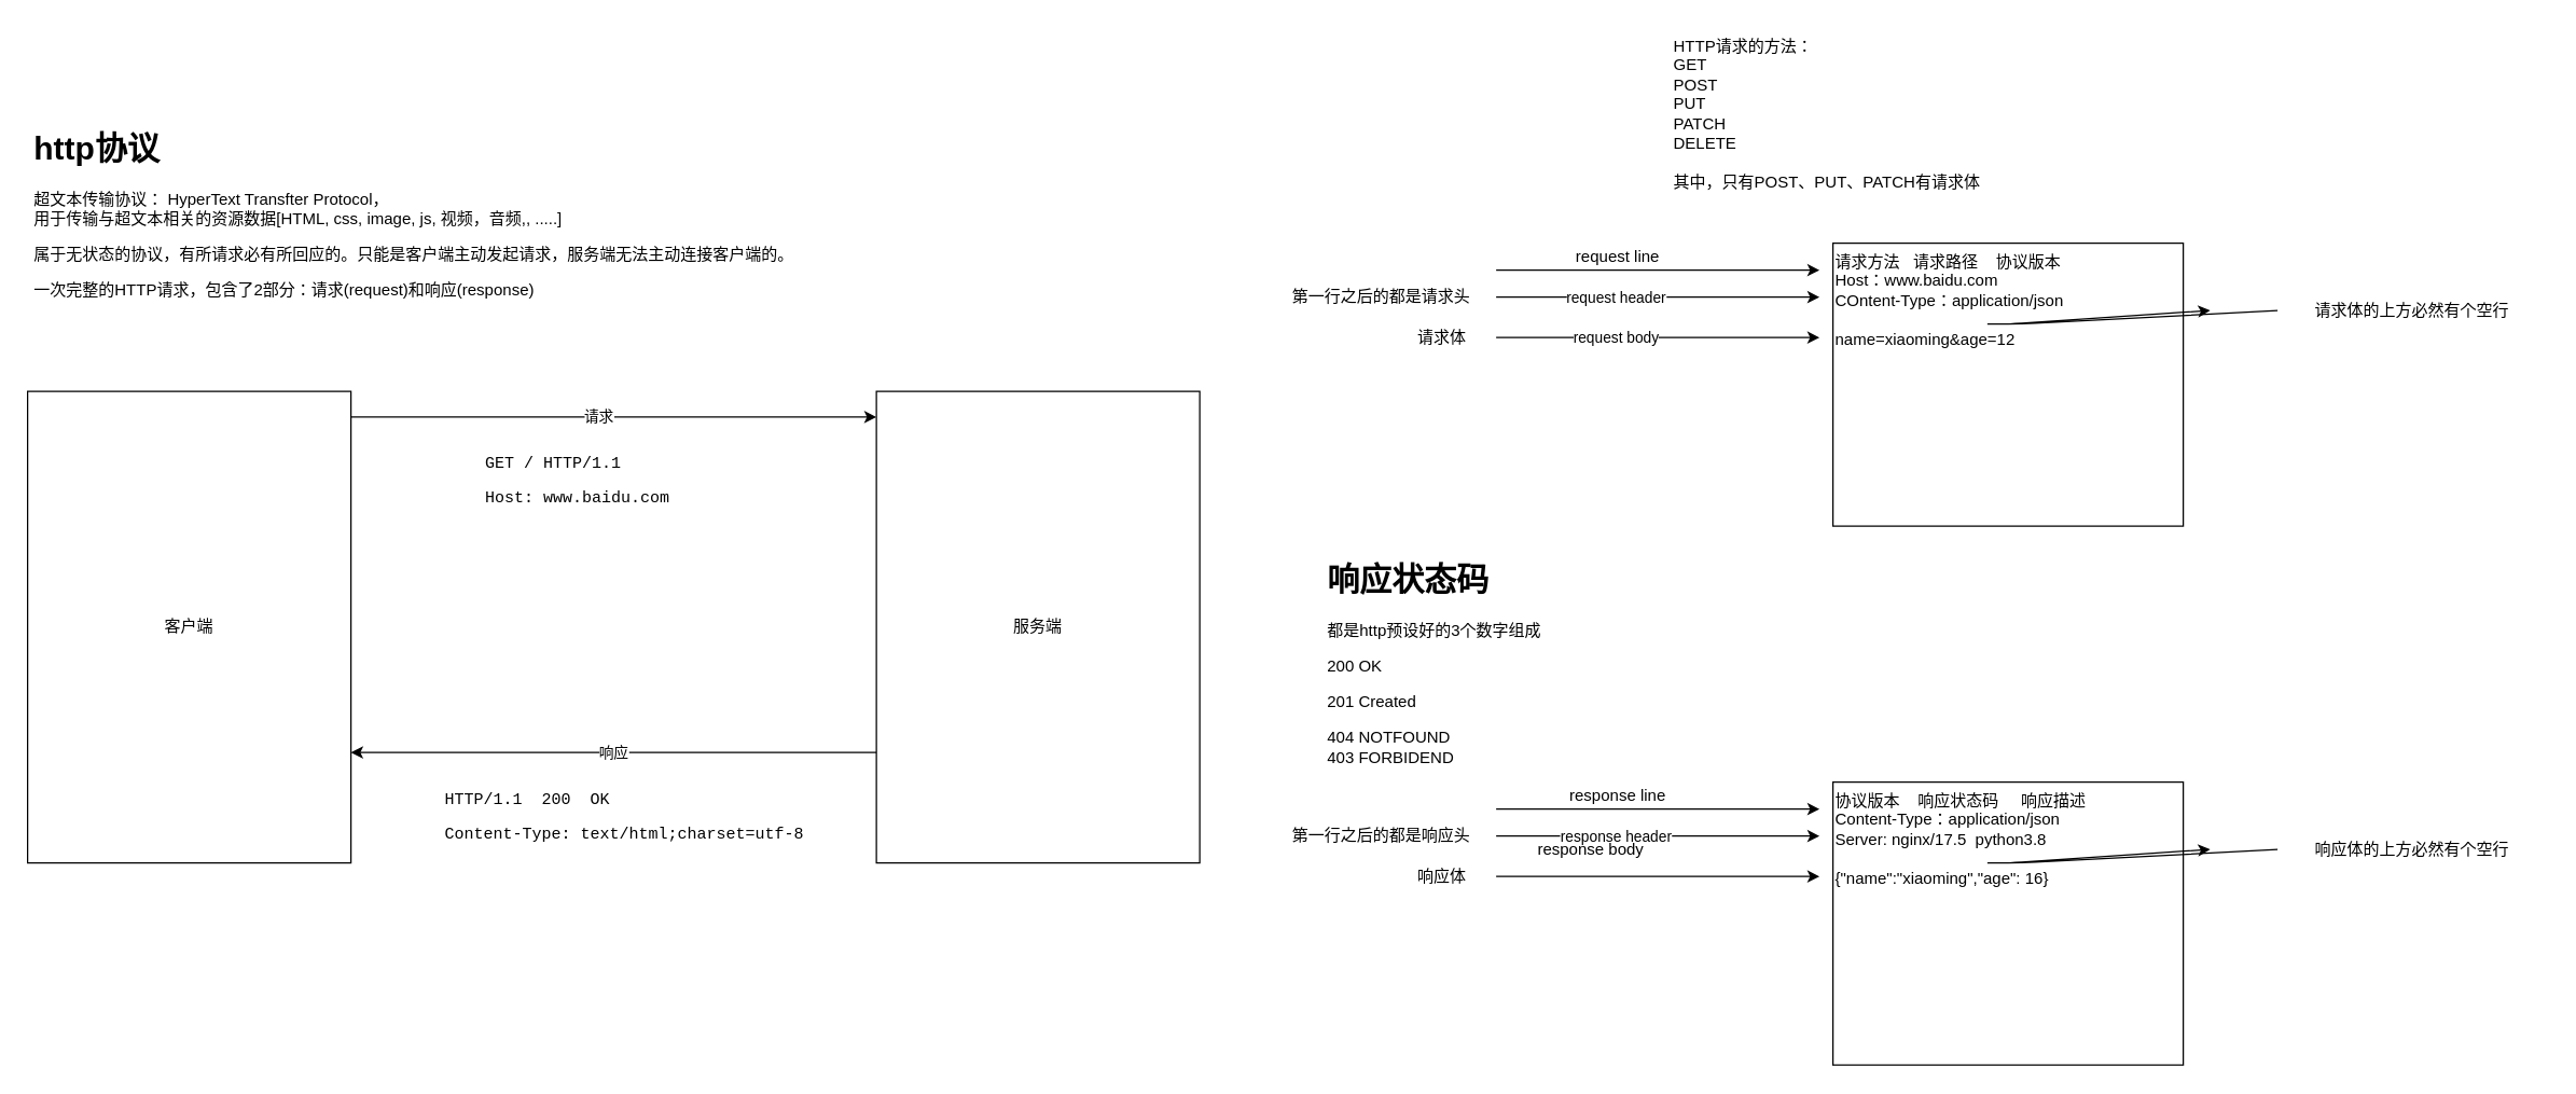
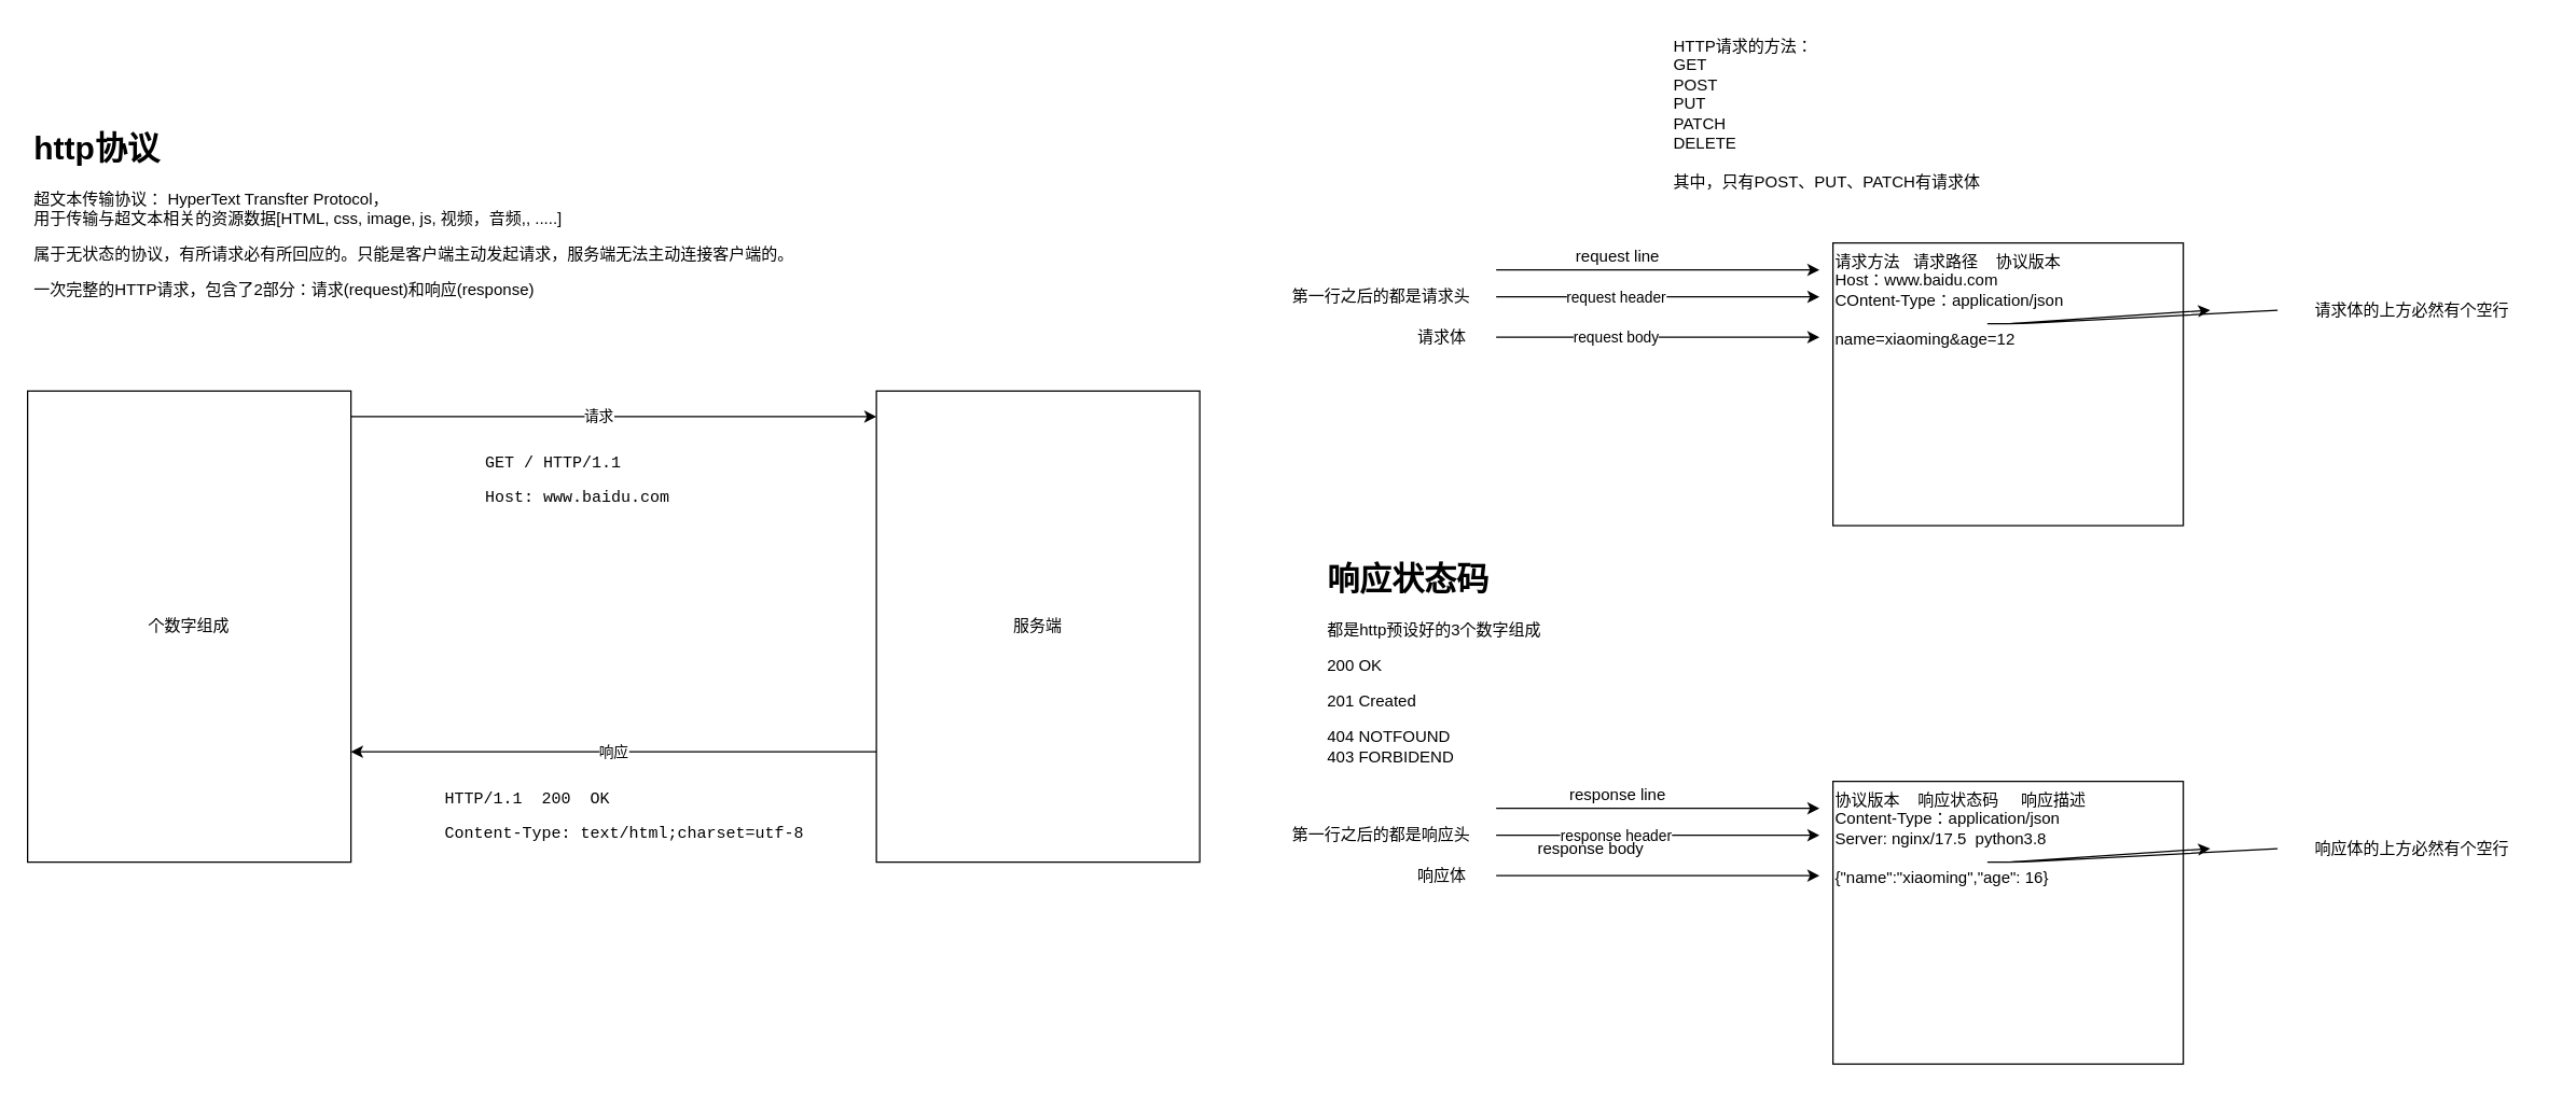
  <mxCell id="0" />
  <mxCell id="1" parent="0" />
  <mxCell id="2" style="edgeStyle=orthogonalEdgeStyle;rounded=0;orthogonalLoop=1;jettySize=auto;html=1;entryX=0;entryY=0.5;entryDx=0;entryDy=0;" edge="1" parent="1"><mxGeometry relative="1" as="geometry"><mxPoint x="260" y="309" as="sourcePoint" /><mxPoint x="650" y="309" as="targetPoint" /></mxGeometry></mxCell>
  <mxCell id="3" value="请求" style="edgeLabel;html=1;align=center;verticalAlign=middle;resizable=0;points=[];" vertex="1" connectable="0" parent="2"><mxGeometry x="-0.061" y="1" relative="1" as="geometry"><mxPoint as="offset" /></mxGeometry></mxCell>
- <mxCell id="4" value="客户端" style="rounded=0;whiteSpace=wrap;html=1;" vertex="1" parent="1"><mxGeometry x="20" y="290" width="240" height="350" as="geometry" /></mxCell>
+ <mxCell id="4" value="个数字组成" style="rounded=0;whiteSpace=wrap;html=1;" vertex="1" parent="1"><mxGeometry x="20" y="290" width="240" height="350" as="geometry" /></mxCell>
  <mxCell id="5" value="响应" style="edgeStyle=orthogonalEdgeStyle;rounded=0;orthogonalLoop=1;jettySize=auto;html=1;entryX=1;entryY=0.5;entryDx=0;entryDy=0;" edge="1" parent="1"><mxGeometry relative="1" as="geometry"><mxPoint x="260" y="558" as="targetPoint" /><mxPoint x="650" y="558" as="sourcePoint" /></mxGeometry></mxCell>
  <mxCell id="6" value="服务端" style="rounded=0;whiteSpace=wrap;html=1;" vertex="1" parent="1"><mxGeometry x="650" y="290" width="240" height="350" as="geometry" /></mxCell>
  <mxCell id="7" value="&lt;h1&gt;http协议&lt;/h1&gt;&lt;div&gt;超文本传输协议： HyperText Transfter Protocol，&lt;/div&gt;&lt;div&gt;用于传输与超文本相关的资源数据[HTML, css, image, js, 视频，音频,, .....]&lt;/div&gt;&lt;p&gt;属于无状态的协议，有所请求必有所回应的。只能是客户端主动发起请求，服务端无法主动连接客户端的。&lt;/p&gt;&lt;p&gt;一次完整的HTTP请求，包含了2部分：&lt;span&gt;请求(request)和响应(response)&lt;/span&gt;&lt;/p&gt;" style="text;html=1;strokeColor=none;fillColor=none;spacing=5;spacingTop=-20;whiteSpace=wrap;overflow=hidden;rounded=0;" vertex="1" parent="1"><mxGeometry x="20" y="90" width="620" height="150" as="geometry" /></mxCell>
  <mxCell id="8" value="&lt;p style=&quot;line-height: 100%&quot;&gt;&lt;font face=&quot;consolas, lucida console, courier new, monospace&quot;&gt;GET / HTTP/1.1&lt;/font&gt;&lt;/p&gt;&lt;p&gt;&lt;font face=&quot;consolas, lucida console, courier new, monospace&quot;&gt;Host: www.baidu.com&lt;/font&gt;&lt;/p&gt;" style="text;html=1;strokeColor=none;fillColor=none;spacing=0;spacingTop=0;whiteSpace=wrap;overflow=hidden;rounded=0;" vertex="1" parent="1"><mxGeometry x="360" y="320" width="190" height="120" as="geometry" /></mxCell>
  <mxCell id="9" value="" style="group" vertex="1" connectable="0" parent="1"><mxGeometry x="950" y="20" width="940" height="370" as="geometry" /></mxCell>
  <mxCell id="10" value="请求方法&amp;nbsp; &amp;nbsp;请求路径&amp;nbsp; &amp;nbsp; 协议版本&lt;br&gt;Host：www.baidu.com&lt;br&gt;COntent-Type：application/json&lt;br&gt;&lt;br&gt;name=xiaoming&amp;amp;age=12" style="rounded=0;whiteSpace=wrap;html=1;align=left;verticalAlign=top;" vertex="1" parent="9"><mxGeometry x="410" y="160" width="260" height="210" as="geometry" /></mxCell>
  <mxCell id="11" value="" style="endArrow=classic;html=1;" edge="1" parent="9"><mxGeometry width="50" height="50" relative="1" as="geometry"><mxPoint x="160" y="180" as="sourcePoint" /><mxPoint x="400" y="180" as="targetPoint" /></mxGeometry></mxCell>
  <mxCell id="12" value="" style="endArrow=classic;html=1;" edge="1" parent="9"><mxGeometry width="50" height="50" relative="1" as="geometry"><mxPoint x="160" y="200" as="sourcePoint" /><mxPoint x="400" y="200" as="targetPoint" /></mxGeometry></mxCell>
  <mxCell id="13" value="request header" style="edgeLabel;html=1;align=center;verticalAlign=middle;resizable=0;points=[];" vertex="1" connectable="0" parent="12"><mxGeometry x="-0.267" relative="1" as="geometry"><mxPoint as="offset" /></mxGeometry></mxCell>
  <mxCell id="14" value="第一行之后的都是请求头" style="text;html=1;strokeColor=none;fillColor=none;align=center;verticalAlign=middle;whiteSpace=wrap;rounded=0;" vertex="1" parent="9"><mxGeometry y="190" width="150" height="20" as="geometry" /></mxCell>
  <mxCell id="15" value="request line" style="text;html=1;align=center;verticalAlign=middle;resizable=0;points=[];autosize=1;strokeColor=none;" vertex="1" parent="9"><mxGeometry x="210" y="160" width="80" height="20" as="geometry" /></mxCell>
  <mxCell id="16" value="请求体" style="text;html=1;strokeColor=none;fillColor=none;align=center;verticalAlign=middle;whiteSpace=wrap;rounded=0;" vertex="1" parent="9"><mxGeometry x="100" y="220" width="40" height="20" as="geometry" /></mxCell>
  <mxCell id="17" value="" style="endArrow=classic;html=1;" edge="1" parent="9"><mxGeometry width="50" height="50" relative="1" as="geometry"><mxPoint x="160" y="230" as="sourcePoint" /><mxPoint x="400" y="230" as="targetPoint" /></mxGeometry></mxCell>
  <mxCell id="18" value="request body" style="edgeLabel;html=1;align=center;verticalAlign=middle;resizable=0;points=[];" vertex="1" connectable="0" parent="17"><mxGeometry x="-0.267" y="1" relative="1" as="geometry"><mxPoint as="offset" /></mxGeometry></mxCell>
  <mxCell id="19" value="请求体的上方必然有个空行" style="text;html=1;strokeColor=none;fillColor=none;align=center;verticalAlign=middle;whiteSpace=wrap;rounded=0;" vertex="1" parent="9"><mxGeometry x="740" y="200" width="200" height="20" as="geometry" /></mxCell>
  <mxCell id="20" value="" style="endArrow=classic;html=1;exitX=0;exitY=0.5;exitDx=0;exitDy=0;" edge="1" parent="9" source="19"><mxGeometry width="50" height="50" relative="1" as="geometry"><mxPoint x="730" y="300" as="sourcePoint" /><mxPoint x="690" y="210" as="targetPoint" /><Array as="points"><mxPoint x="550" y="220" /><mxPoint x="520" y="220" /><mxPoint x="540" y="220" /></Array></mxGeometry></mxCell>
  <mxCell id="21" value="HTTP请求的方法：&lt;br&gt;GET&lt;br&gt;POST&lt;br&gt;PUT&lt;br&gt;PATCH&lt;br&gt;DELETE&lt;br&gt;&lt;br&gt;其中，只有POST、PUT、PATCH有请求体" style="text;html=1;strokeColor=none;fillColor=none;align=left;verticalAlign=top;whiteSpace=wrap;rounded=0;" vertex="1" parent="9"><mxGeometry x="290" width="430" height="130" as="geometry" /></mxCell>
  <mxCell id="22" value="&lt;p style=&quot;line-height: 100%&quot;&gt;&lt;font face=&quot;consolas, lucida console, courier new, monospace&quot;&gt;HTTP/1.1&amp;nbsp; 200&amp;nbsp; OK&lt;/font&gt;&lt;br&gt;&lt;/p&gt;&lt;p style=&quot;line-height: 100%&quot;&gt;&lt;font face=&quot;consolas, lucida console, courier new, monospace&quot;&gt;Content-Type: text/html;charset=utf-8&lt;br&gt;&lt;/font&gt;&lt;/p&gt;" style="text;html=1;strokeColor=none;fillColor=none;spacing=0;spacingTop=0;whiteSpace=wrap;overflow=hidden;rounded=0;" vertex="1" parent="1"><mxGeometry x="330" y="570" width="280" height="120" as="geometry" /></mxCell>
  <mxCell id="23" value="" style="group" vertex="1" connectable="0" parent="1"><mxGeometry x="950" y="420" width="940" height="370" as="geometry" /></mxCell>
  <mxCell id="24" value="协议版本&amp;nbsp; &amp;nbsp; 响应状态码&amp;nbsp; &amp;nbsp; &amp;nbsp;响应描述&lt;br&gt;Content-Type：application/json&lt;br&gt;Server: nginx/17.5&amp;nbsp; python3.8&lt;br&gt;&lt;br&gt;{&quot;name&quot;:&quot;xiaoming&quot;,&quot;age&quot;: 16}" style="rounded=0;whiteSpace=wrap;html=1;align=left;verticalAlign=top;" vertex="1" parent="23"><mxGeometry x="410" y="160" width="260" height="210" as="geometry" /></mxCell>
  <mxCell id="25" value="" style="endArrow=classic;html=1;" edge="1" parent="23"><mxGeometry width="50" height="50" relative="1" as="geometry"><mxPoint x="160" y="180" as="sourcePoint" /><mxPoint x="400" y="180" as="targetPoint" /></mxGeometry></mxCell>
  <mxCell id="26" value="" style="endArrow=classic;html=1;" edge="1" parent="23"><mxGeometry width="50" height="50" relative="1" as="geometry"><mxPoint x="160" y="200" as="sourcePoint" /><mxPoint x="400" y="200" as="targetPoint" /></mxGeometry></mxCell>
  <mxCell id="27" value="response header" style="edgeLabel;html=1;align=center;verticalAlign=middle;resizable=0;points=[];" vertex="1" connectable="0" parent="26"><mxGeometry x="-0.267" relative="1" as="geometry"><mxPoint as="offset" /></mxGeometry></mxCell>
  <mxCell id="28" value="第一行之后的都是响应头" style="text;html=1;strokeColor=none;fillColor=none;align=center;verticalAlign=middle;whiteSpace=wrap;rounded=0;" vertex="1" parent="23"><mxGeometry y="190" width="150" height="20" as="geometry" /></mxCell>
  <mxCell id="29" value="response line" style="text;html=1;align=center;verticalAlign=middle;resizable=0;points=[];autosize=1;strokeColor=none;" vertex="1" parent="23"><mxGeometry x="205" y="160" width="90" height="20" as="geometry" /></mxCell>
  <mxCell id="30" value="响应体" style="text;html=1;strokeColor=none;fillColor=none;align=center;verticalAlign=middle;whiteSpace=wrap;rounded=0;" vertex="1" parent="23"><mxGeometry x="100" y="220" width="40" height="20" as="geometry" /></mxCell>
  <mxCell id="31" value="" style="endArrow=classic;html=1;" edge="1" parent="23"><mxGeometry width="50" height="50" relative="1" as="geometry"><mxPoint x="160" y="230" as="sourcePoint" /><mxPoint x="400" y="230" as="targetPoint" /></mxGeometry></mxCell>
  <mxCell id="32" value="响应体的上方必然有个空行" style="text;html=1;strokeColor=none;fillColor=none;align=center;verticalAlign=middle;whiteSpace=wrap;rounded=0;" vertex="1" parent="23"><mxGeometry x="740" y="200" width="200" height="20" as="geometry" /></mxCell>
  <mxCell id="33" value="" style="endArrow=classic;html=1;exitX=0;exitY=0.5;exitDx=0;exitDy=0;" edge="1" parent="23" source="32"><mxGeometry width="50" height="50" relative="1" as="geometry"><mxPoint x="730" y="300" as="sourcePoint" /><mxPoint x="690" y="210" as="targetPoint" /><Array as="points"><mxPoint x="550" y="220" /><mxPoint x="520" y="220" /><mxPoint x="540" y="220" /></Array></mxGeometry></mxCell>
  <mxCell id="34" value="&lt;h1&gt;响应状态码&lt;/h1&gt;&lt;p&gt;都是http预设好的3个数字组成&lt;/p&gt;&lt;p&gt;200 OK&lt;/p&gt;&lt;p&gt;201 Created&lt;/p&gt;&lt;p&gt;404 NOTFOUND&lt;br&gt;403 FORBIDEND&amp;nbsp;&amp;nbsp;&lt;/p&gt;&lt;p&gt;&lt;br&gt;&lt;/p&gt;" style="text;html=1;strokeColor=none;fillColor=none;spacing=5;spacingTop=-20;whiteSpace=wrap;overflow=hidden;rounded=0;align=left;verticalAlign=top;" vertex="1" parent="23"><mxGeometry x="30" y="-10" width="410" height="170" as="geometry" /></mxCell>
  <mxCell id="35" value="response body" style="text;html=1;align=center;verticalAlign=middle;resizable=0;points=[];autosize=1;strokeColor=none;" vertex="1" parent="1"><mxGeometry x="1130" y="620" width="100" height="20" as="geometry" /></mxCell>
